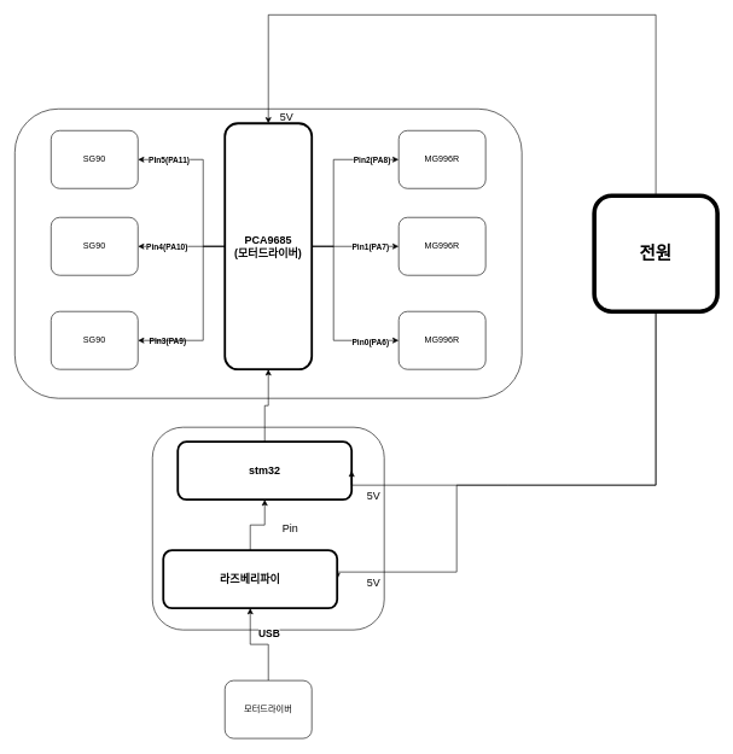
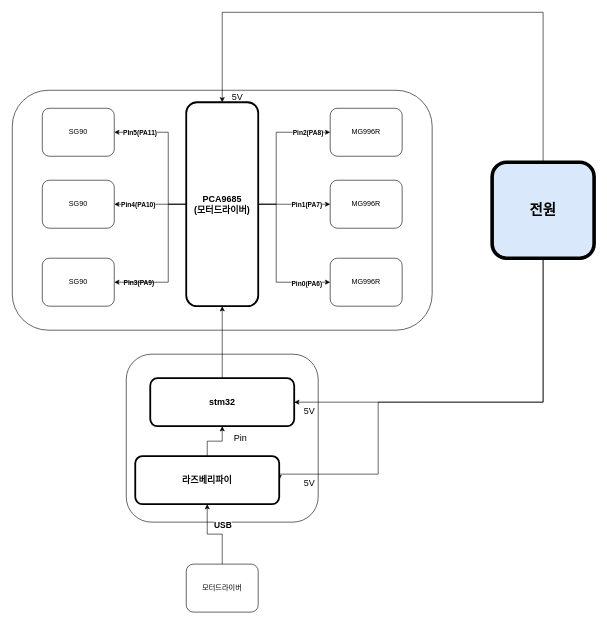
  <mxCell id="0" />
  <mxCell id="1" parent="0" />
  <mxCell id="2" value="" style="rounded=1;whiteSpace=wrap;html=1;labelBackgroundColor=none;" vertex="1" parent="1"><mxGeometry x="210" y="590" width="320" height="280" as="geometry" /></mxCell>
  <mxCell id="3" value="" style="rounded=1;whiteSpace=wrap;html=1;labelBackgroundColor=none;" vertex="1" parent="1"><mxGeometry x="20" y="150" width="700" height="400" as="geometry" /></mxCell>
  <mxCell id="4" style="edgeStyle=orthogonalEdgeStyle;rounded=0;orthogonalLoop=1;jettySize=auto;html=1;entryX=0.5;entryY=1;entryDx=0;entryDy=0;labelBackgroundColor=none;fontColor=default;" edge="1" parent="1" source="6" target="31"><mxGeometry relative="1" as="geometry" /></mxCell>
  <mxCell id="5" value="&lt;span style=&quot;font-size: 14px;&quot;&gt;USB&lt;/span&gt;" style="edgeLabel;html=1;align=center;verticalAlign=middle;resizable=0;points=[];fontSize=14;fontStyle=1" connectable="0" vertex="1" parent="4"><mxGeometry x="-0.286" y="2" relative="1" as="geometry"><mxPoint x="2" y="-21" as="offset" /></mxGeometry></mxCell>
  <mxCell id="6" value="모터드라이버" style="rounded=1;whiteSpace=wrap;html=1;labelBackgroundColor=none;" vertex="1" parent="1"><mxGeometry x="310" y="940" width="120" height="80" as="geometry" /></mxCell>
  <mxCell id="7" style="edgeStyle=orthogonalEdgeStyle;rounded=0;orthogonalLoop=1;jettySize=auto;html=1;entryX=0.5;entryY=1;entryDx=0;entryDy=0;labelBackgroundColor=none;fontColor=default;" edge="1" parent="1" source="8" target="21"><mxGeometry relative="1" as="geometry" /></mxCell>
- <mxCell id="8" value="&lt;font style=&quot;font-size: 15px;&quot;&gt;&lt;b&gt;stm32&lt;/b&gt;&lt;/font&gt;" style="rounded=1;whiteSpace=wrap;html=1;labelBackgroundColor=none;strokeWidth=3;" vertex="1" parent="1"><mxGeometry x="245" y="610" width="240" height="80" as="geometry" /></mxCell>
+ <mxCell id="8" value="&lt;font style=&quot;font-size: 15px;&quot;&gt;&lt;b&gt;stm32&lt;/b&gt;&lt;/font&gt;" style="rounded=1;whiteSpace=wrap;html=1;labelBackgroundColor=none;strokeWidth=3;" vertex="1" parent="1"><mxGeometry x="250" y="630" width="240" height="80" as="geometry" /></mxCell>
  <mxCell id="9" style="edgeStyle=orthogonalEdgeStyle;rounded=0;orthogonalLoop=1;jettySize=auto;html=1;exitX=1;exitY=0.5;exitDx=0;exitDy=0;entryX=0;entryY=0.5;entryDx=0;entryDy=0;" edge="1" parent="1" source="21" target="28"><mxGeometry relative="1" as="geometry"><Array as="points"><mxPoint x="460" y="340" /><mxPoint x="460" y="470" /></Array></mxGeometry></mxCell>
  <mxCell id="10" value="Pin0(PA6)" style="edgeLabel;html=1;align=center;verticalAlign=middle;resizable=0;points=[];fontStyle=1" connectable="0" vertex="1" parent="9"><mxGeometry x="-0.017" y="3" relative="1" as="geometry"><mxPoint x="47" y="38" as="offset" /></mxGeometry></mxCell>
  <mxCell id="11" style="edgeStyle=orthogonalEdgeStyle;rounded=0;orthogonalLoop=1;jettySize=auto;html=1;exitX=1;exitY=0.5;exitDx=0;exitDy=0;" edge="1" parent="1" source="21" target="26"><mxGeometry relative="1" as="geometry"><Array as="points"><mxPoint x="450" y="340" /><mxPoint x="450" y="340" /></Array></mxGeometry></mxCell>
  <mxCell id="12" value="Pin1(PA7)" style="edgeLabel;html=1;align=center;verticalAlign=middle;resizable=0;points=[];fontStyle=1" connectable="0" vertex="1" parent="11"><mxGeometry x="0.421" y="-1" relative="1" as="geometry"><mxPoint x="-5" y="-1" as="offset" /></mxGeometry></mxCell>
  <mxCell id="13" style="edgeStyle=orthogonalEdgeStyle;rounded=0;orthogonalLoop=1;jettySize=auto;html=1;exitX=1;exitY=0.5;exitDx=0;exitDy=0;entryX=0;entryY=0.5;entryDx=0;entryDy=0;" edge="1" parent="1" source="21" target="27"><mxGeometry relative="1" as="geometry"><mxPoint x="450" y="220" as="targetPoint" /><Array as="points"><mxPoint x="460" y="340" /><mxPoint x="460" y="220" /></Array></mxGeometry></mxCell>
  <mxCell id="14" value="Pin2(PA8)" style="edgeLabel;html=1;align=center;verticalAlign=middle;resizable=0;points=[];fontStyle=1" connectable="0" vertex="1" parent="13"><mxGeometry x="0.686" y="3" relative="1" as="geometry"><mxPoint y="3" as="offset" /></mxGeometry></mxCell>
  <mxCell id="15" value="PIn3(PA9)" style="edgeLabel;html=1;align=center;verticalAlign=middle;resizable=0;points=[];fontStyle=1" connectable="0" vertex="1" parent="13"><mxGeometry x="0.701" y="5" relative="1" as="geometry"><mxPoint x="-284" y="255" as="offset" /></mxGeometry></mxCell>
  <mxCell id="16" style="edgeStyle=orthogonalEdgeStyle;rounded=0;orthogonalLoop=1;jettySize=auto;html=1;exitX=0;exitY=0.5;exitDx=0;exitDy=0;entryX=1;entryY=0.5;entryDx=0;entryDy=0;" edge="1" parent="1" source="21" target="32"><mxGeometry relative="1" as="geometry"><Array as="points"><mxPoint x="240" y="340" /><mxPoint x="240" y="340" /></Array></mxGeometry></mxCell>
  <mxCell id="17" style="edgeStyle=orthogonalEdgeStyle;rounded=0;orthogonalLoop=1;jettySize=auto;html=1;exitX=0;exitY=0.5;exitDx=0;exitDy=0;entryX=1;entryY=0.5;entryDx=0;entryDy=0;" edge="1" parent="1" source="21" target="33"><mxGeometry relative="1" as="geometry"><Array as="points"><mxPoint x="280" y="340" /><mxPoint x="280" y="220" /></Array></mxGeometry></mxCell>
  <mxCell id="18" value="PIn5(PA11)" style="edgeLabel;html=1;align=center;verticalAlign=middle;resizable=0;points=[];fontStyle=1" connectable="0" vertex="1" parent="17"><mxGeometry x="0.662" y="3" relative="1" as="geometry"><mxPoint x="1" y="-3" as="offset" /></mxGeometry></mxCell>
  <mxCell id="19" style="edgeStyle=orthogonalEdgeStyle;rounded=0;orthogonalLoop=1;jettySize=auto;html=1;exitX=0;exitY=0.5;exitDx=0;exitDy=0;entryX=1;entryY=0.5;entryDx=0;entryDy=0;" edge="1" parent="1" source="21" target="29"><mxGeometry relative="1" as="geometry"><mxPoint x="320" y="270" as="sourcePoint" /><mxPoint x="200" y="400" as="targetPoint" /><Array as="points"><mxPoint x="280" y="340" /><mxPoint x="280" y="470" /></Array></mxGeometry></mxCell>
  <mxCell id="20" value="Pin4(PA10)" style="edgeLabel;html=1;align=center;verticalAlign=middle;resizable=0;points=[];fontStyle=1" connectable="0" vertex="1" parent="19"><mxGeometry x="0.685" relative="1" as="geometry"><mxPoint y="-130" as="offset" /></mxGeometry></mxCell>
  <mxCell id="21" value="&lt;font style=&quot;font-size: 15px;&quot;&gt;&lt;b&gt;PCA9685&lt;br&gt;(모터드라이버)&lt;/b&gt;&lt;/font&gt;" style="rounded=1;whiteSpace=wrap;html=1;labelBackgroundColor=none;strokeWidth=3;" vertex="1" parent="1"><mxGeometry x="310" y="170" width="120" height="340" as="geometry" /></mxCell>
  <mxCell id="22" style="edgeStyle=orthogonalEdgeStyle;rounded=0;orthogonalLoop=1;jettySize=auto;html=1;entryX=1;entryY=0.5;entryDx=0;entryDy=0;labelBackgroundColor=none;fontColor=default;" edge="1" parent="1" source="25" target="8"><mxGeometry relative="1" as="geometry"><Array as="points"><mxPoint x="700" y="670" /><mxPoint x="700" y="670" /></Array></mxGeometry></mxCell>
  <mxCell id="23" style="edgeStyle=orthogonalEdgeStyle;rounded=0;orthogonalLoop=1;jettySize=auto;html=1;entryX=1;entryY=0.5;entryDx=0;entryDy=0;labelBackgroundColor=none;fontColor=default;" edge="1" parent="1" source="25" target="31"><mxGeometry relative="1" as="geometry"><mxPoint x="630" y="770" as="targetPoint" /><Array as="points"><mxPoint x="630" y="670" /><mxPoint x="630" y="790" /></Array></mxGeometry></mxCell>
  <mxCell id="24" style="edgeStyle=orthogonalEdgeStyle;rounded=0;orthogonalLoop=1;jettySize=auto;html=1;exitX=0.5;exitY=0;exitDx=0;exitDy=0;entryX=0.5;entryY=0;entryDx=0;entryDy=0;" edge="1" parent="1" source="25" target="21"><mxGeometry relative="1" as="geometry"><Array as="points"><mxPoint x="905" y="20" /><mxPoint x="370" y="20" /></Array></mxGeometry></mxCell>
- <mxCell id="25" value="&lt;font size=&quot;1&quot; style=&quot;&quot;&gt;&lt;b style=&quot;font-size: 24px;&quot;&gt;전원&lt;/b&gt;&lt;/font&gt;" style="rounded=1;whiteSpace=wrap;html=1;labelBackgroundColor=none;strokeWidth=6;" vertex="1" parent="1"><mxGeometry x="820" y="270" width="170" height="160" as="geometry" /></mxCell>
+ <mxCell id="25" value="&lt;font size=&quot;1&quot; style=&quot;&quot;&gt;&lt;b style=&quot;font-size: 24px;&quot;&gt;전원&lt;/b&gt;&lt;/font&gt;" style="rounded=1;whiteSpace=wrap;html=1;labelBackgroundColor=none;strokeWidth=6;fillColor=#dae8fc;" vertex="1" parent="1"><mxGeometry x="820" y="270" width="170" height="160" as="geometry" /></mxCell>
  <mxCell id="26" value="MG996R" style="rounded=1;whiteSpace=wrap;html=1;labelBackgroundColor=none;" vertex="1" parent="1"><mxGeometry x="550" y="300" width="120" height="80" as="geometry" /></mxCell>
  <mxCell id="27" value="MG996R" style="rounded=1;whiteSpace=wrap;html=1;labelBackgroundColor=none;" vertex="1" parent="1"><mxGeometry x="550" y="180" width="120" height="80" as="geometry" /></mxCell>
  <mxCell id="28" value="MG996R" style="rounded=1;whiteSpace=wrap;html=1;labelBackgroundColor=none;" vertex="1" parent="1"><mxGeometry x="550" y="430" width="120" height="80" as="geometry" /></mxCell>
  <mxCell id="29" value="SG90" style="rounded=1;whiteSpace=wrap;html=1;labelBackgroundColor=none;" vertex="1" parent="1"><mxGeometry x="70" y="430" width="120" height="80" as="geometry" /></mxCell>
  <mxCell id="30" style="edgeStyle=orthogonalEdgeStyle;rounded=0;orthogonalLoop=1;jettySize=auto;html=1;entryX=0.5;entryY=1;entryDx=0;entryDy=0;labelBackgroundColor=none;fontColor=default;" edge="1" parent="1" source="31" target="8"><mxGeometry relative="1" as="geometry" /></mxCell>
  <mxCell id="31" value="&lt;font style=&quot;font-size: 15px;&quot;&gt;&lt;b&gt;라즈베리파이&lt;/b&gt;&lt;/font&gt;" style="rounded=1;whiteSpace=wrap;html=1;labelBackgroundColor=none;strokeWidth=3;" vertex="1" parent="1"><mxGeometry x="225" y="760" width="240" height="80" as="geometry" /></mxCell>
  <mxCell id="32" value="SG90" style="rounded=1;whiteSpace=wrap;html=1;labelBackgroundColor=none;" vertex="1" parent="1"><mxGeometry x="70" y="300" width="120" height="80" as="geometry" /></mxCell>
  <mxCell id="33" value="SG90" style="rounded=1;whiteSpace=wrap;html=1;labelBackgroundColor=none;" vertex="1" parent="1"><mxGeometry x="70" y="180" width="120" height="80" as="geometry" /></mxCell>
  <mxCell id="34" value="5V" style="text;html=1;align=center;verticalAlign=middle;resizable=0;points=[];autosize=1;strokeColor=none;fillColor=none;fontSize=15;" vertex="1" parent="1"><mxGeometry x="375" y="145" width="40" height="30" as="geometry" /></mxCell>
  <mxCell id="35" value="5V" style="text;html=1;align=center;verticalAlign=middle;resizable=0;points=[];autosize=1;strokeColor=none;fillColor=none;fontSize=15;" vertex="1" parent="1"><mxGeometry x="495" y="670" width="40" height="30" as="geometry" /></mxCell>
  <mxCell id="36" value="&lt;font style=&quot;font-size: 15px;&quot;&gt;5V&lt;/font&gt;" style="text;html=1;align=center;verticalAlign=middle;resizable=0;points=[];autosize=1;strokeColor=none;fillColor=none;" vertex="1" parent="1"><mxGeometry x="495" y="790" width="40" height="30" as="geometry" /></mxCell>
  <mxCell id="37" value="Pin" style="text;html=1;align=center;verticalAlign=middle;resizable=0;points=[];autosize=1;strokeColor=none;fillColor=none;fontSize=15;fontStyle=0" vertex="1" parent="1"><mxGeometry x="370" y="715" width="60" height="30" as="geometry" /></mxCell>
